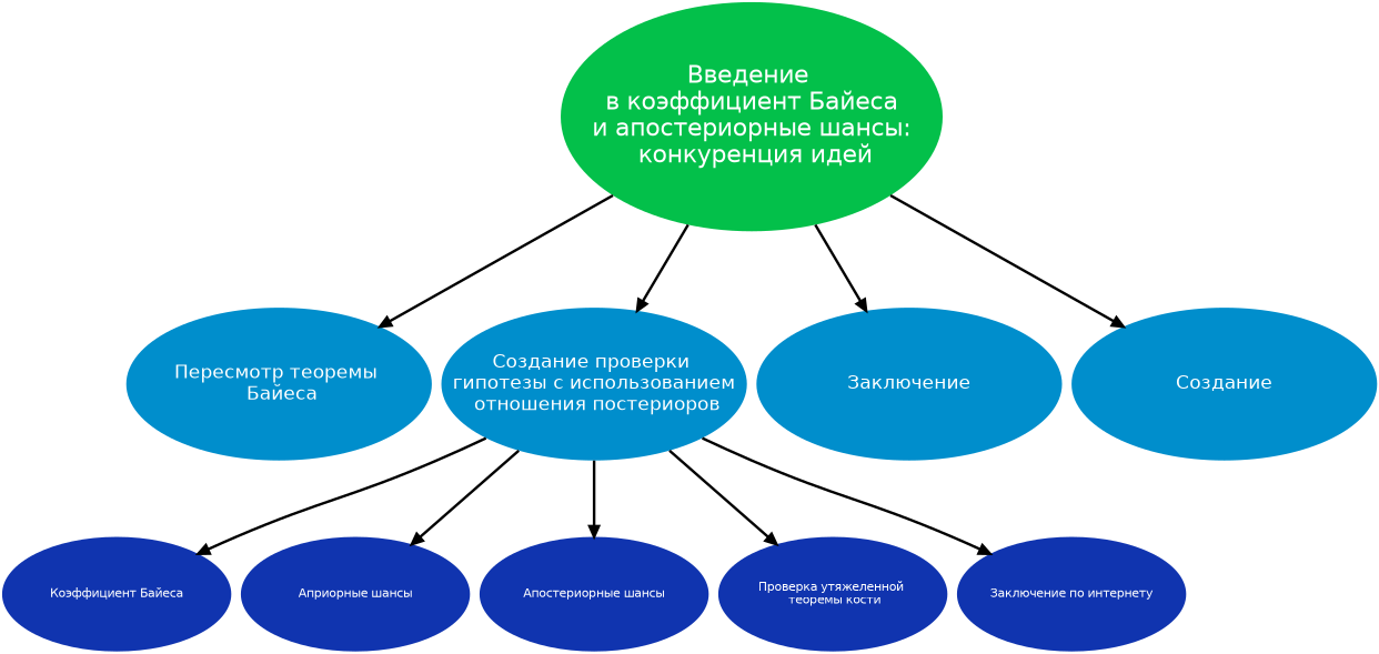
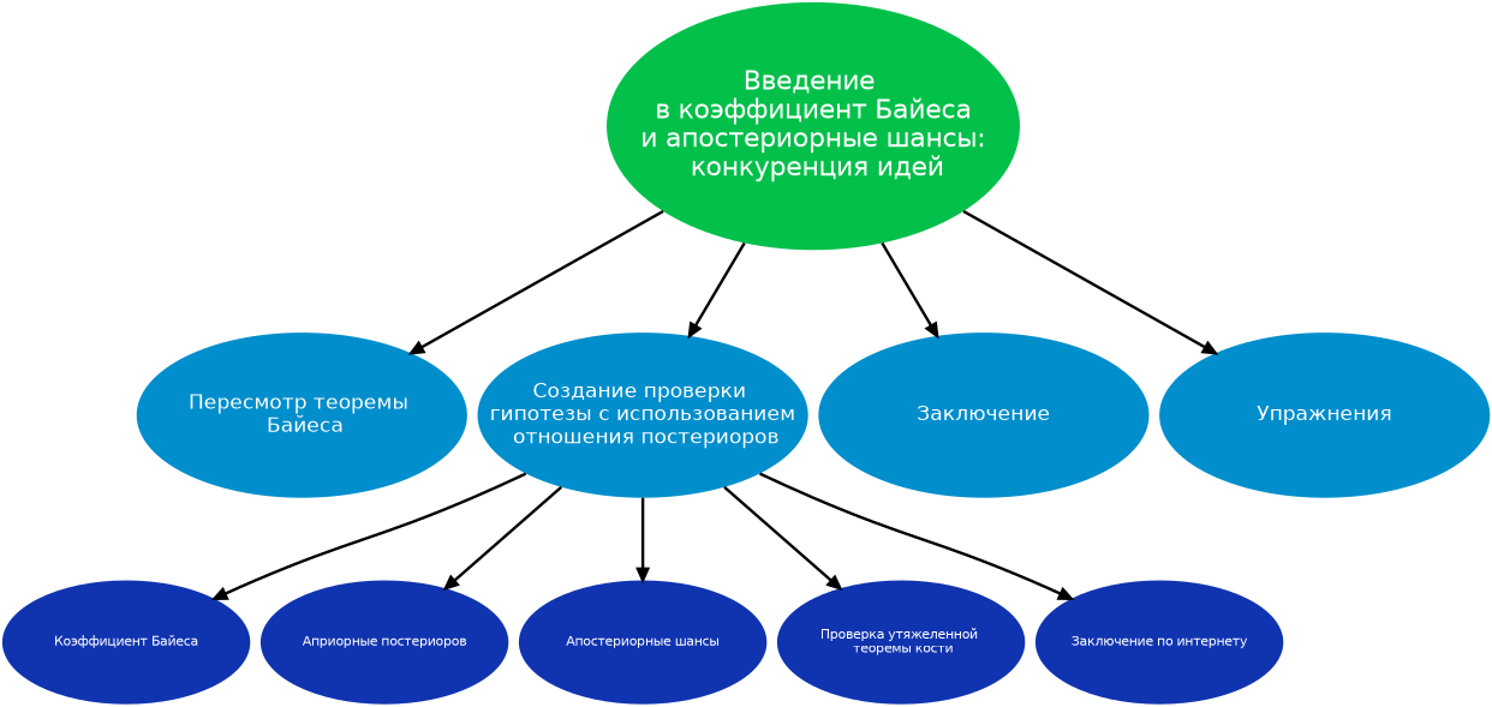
  digraph {
    fontname=Helvetica
    ranksep=2
    node [fillcolor="#1034AF" fixedsize=true fontcolor="#FFFFFF" fontname=Helvetica fontsize=22 penwidth=0 shape=ellipse style=filled]
    edge [arrowhead=normal arrowsize=2 penwidth=5]
    n1 [fillcolor="#03C04A" fontsize=45 height=6 label="Введение \n в коэффициент Байеса \n и апостериорные шансы: \n конкуренция идей" width=10]
    n2 [fillcolor="#008ECC" fontsize=36 height=4 label="Пересмотр теоремы \n Байеса" width=8]
    n3 [fillcolor="#008ECC" fontsize=36 height=4 label="Создание проверки \n гипотезы с использованием \n отношения постериоров" width=8]
    n4 [fillcolor="#008ECC" fontsize=36 height=4 label="Заключение" width=8]
-   n5 [fillcolor="#008ECC" fontsize=36 height=4 label="Создание" width=8]
+   n5 [fillcolor="#008ECC" fontsize=36 height=4 label="Упражнения" width=8]
    n6 [height=3 label="Коэффициент Байеса" width=6]
-   n7 [height=3 label="Априорные шансы" width=6]
+   n7 [height=3 label="Априорные постериоров" width=6]
    n8 [height=3 label="Апостериорные шансы" width=6]
    n9 [height=3 label="Проверка утяжеленной \n теоремы кости" width=6]
    n10 [height=3 label="Заключение по интернету" width=6]
    n1 -> n2
    n1 -> n3
    n1 -> n4
    n1 -> n5
    n3 -> n6
    n3 -> n7
    n3 -> n8
    n3 -> n9
    n3 -> n10
  }
